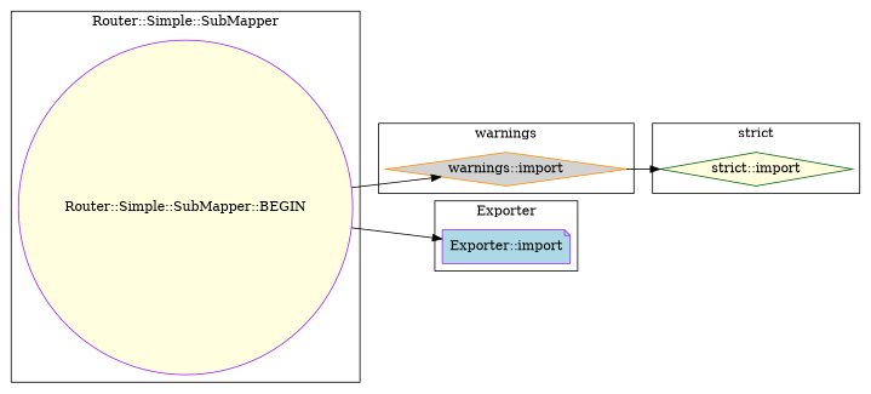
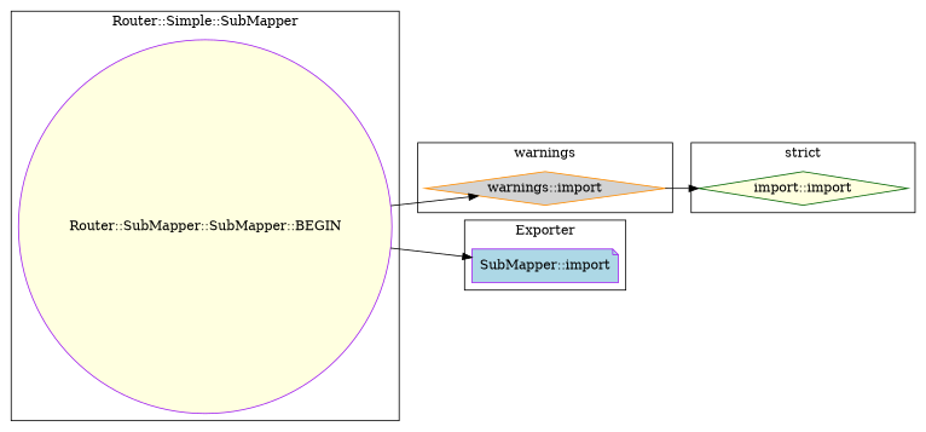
  digraph {
    rankdir=LR
    node [color=purple fillcolor=lightyellow shape=diamond style=filled]
-   "strict::import" [color=darkgreen]
+   "strict::import" [color=darkgreen label="import::import"]
    "warnings::import" [color=darkorange fillcolor=lightgrey]
-   "Exporter::import" [fillcolor=lightblue shape=note]
-   "Router::Simple::SubMapper::BEGIN" [shape=circle]
+   "Exporter::import" [fillcolor=lightblue shape=note label="SubMapper::import"]
+   "Router::Simple::SubMapper::BEGIN" [shape=circle label="Router::SubMapper::SubMapper::BEGIN"]
    subgraph cluster_1 {
      label="strict"
      "strict::import"
    }
    subgraph cluster_2 {
      label=warnings
      "warnings::import"
    }
    subgraph cluster_3 {
      label=Exporter
      "Exporter::import"
    }
    subgraph cluster_4 {
      label="Router::Simple::SubMapper"
      "Router::Simple::SubMapper::BEGIN"
    }
    "warnings::import" -> "strict::import"
    "Router::Simple::SubMapper::BEGIN" -> "warnings::import"
    "Router::Simple::SubMapper::BEGIN" -> "Exporter::import"
  }
